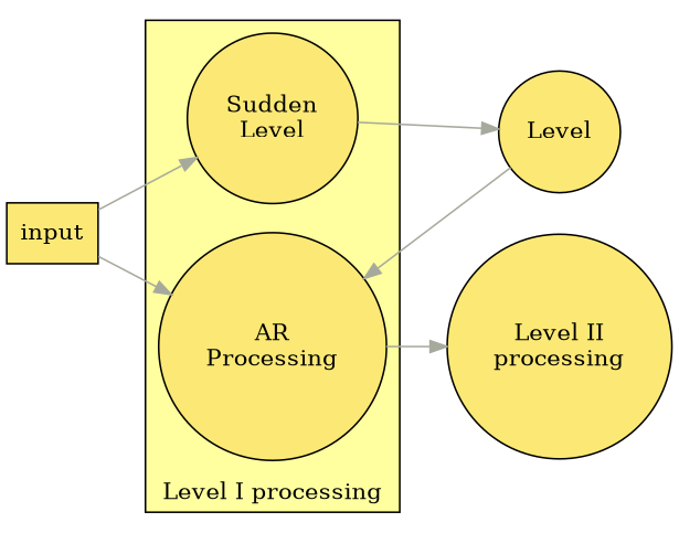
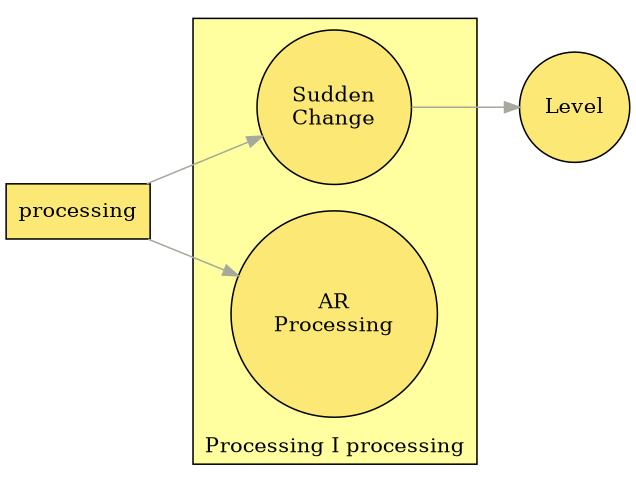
  digraph {
    rankdir=LR
    node [fillcolor="#FCE975" shape=circle style=filled]
    edge [color="#a6aa9c"]
-   n1 [label="Sudden\nLevel"]
+   n1 [label="Sudden\nChange"]
    n2 [label="AR\nProcessing"]
    n3 [label=Level]
-   n4 [label="Level II\nprocessing"]
-   input [shape=box]
+   input [shape=box label=processing]
    subgraph cluster_1 {
      fillcolor="#ffff9f"
-     label="Level I processing"
+     label="Processing I processing"
      labelfontcolor="#ff0000"
      labelloc=bottom
      style=filled
      subgraph sub_2 {
        fillcolor="#ffff9f"
        label="Level I processing"
        labelfontcolor="#ff0000"
        labelloc=bottom
        rank=same
        style=filled
        n1
        n2
      }
    }
    n1 -> n3
-   n2 -> n4
-   n3 -> n2
    input -> n1
    input -> n2
  }
